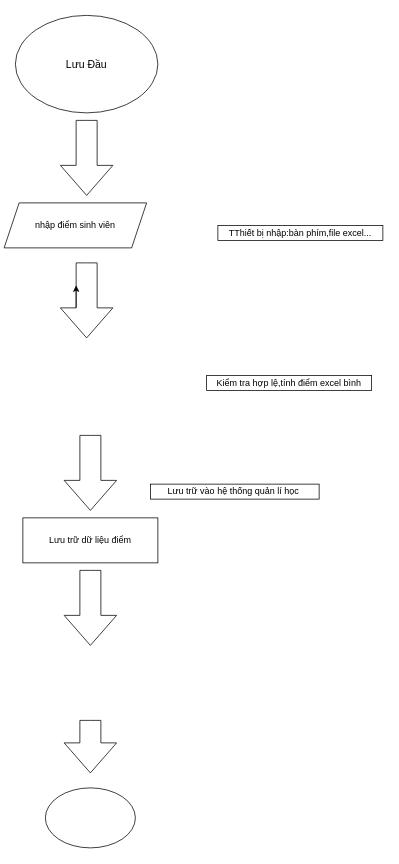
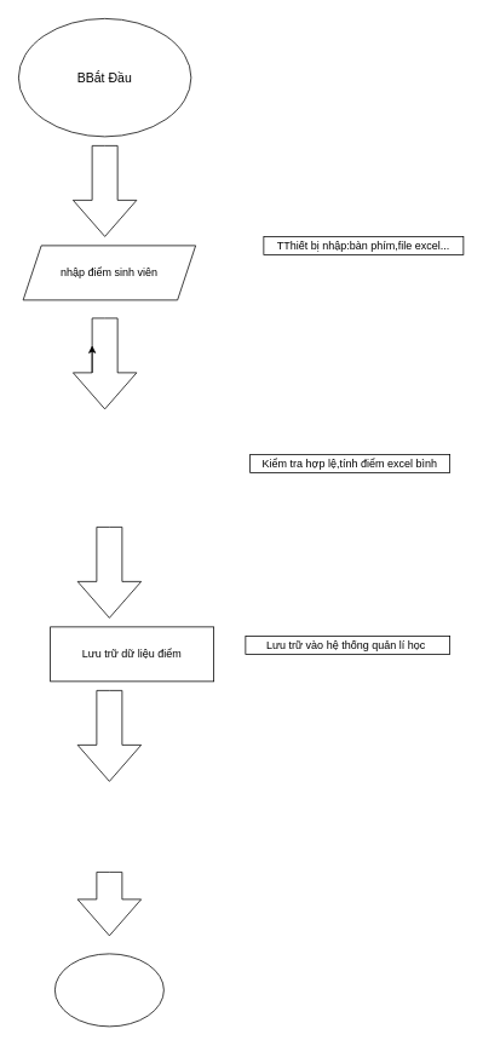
  <mxCell id="0" />
  <mxCell id="1" parent="0" />
- <mxCell id="2" value="&lt;font style=&quot;vertical-align: inherit;&quot; dir=&quot;auto&quot;&gt;&lt;font style=&quot;vertical-align: inherit;&quot; dir=&quot;auto&quot;&gt;Lưu Đầu&lt;/font&gt;&lt;/font&gt;" style="ellipse;whiteSpace=wrap;html=1;fontSize=14;" vertex="1" parent="1"><mxGeometry x="20" y="20" width="190" height="130" as="geometry" /></mxCell>
+ <mxCell id="2" value="&lt;font style=&quot;vertical-align: inherit;&quot; dir=&quot;auto&quot;&gt;&lt;font style=&quot;vertical-align: inherit;&quot; dir=&quot;auto&quot;&gt;BBắt Đầu&lt;/font&gt;&lt;/font&gt;" style="ellipse;whiteSpace=wrap;html=1;fontSize=14;" vertex="1" parent="1"><mxGeometry x="20" y="20" width="190" height="130" as="geometry" /></mxCell>
  <mxCell id="3" value="" style="html=1;shadow=0;dashed=0;align=center;verticalAlign=middle;shape=mxgraph.arrows2.arrow;dy=0.6;dx=40;direction=south;notch=0;" vertex="1" parent="1"><mxGeometry x="80" y="160" width="70" height="100" as="geometry" /></mxCell>
- <mxCell id="4" value="&lt;font style=&quot;vertical-align: inherit;&quot; dir=&quot;auto&quot;&gt;&lt;font style=&quot;vertical-align: inherit;&quot; dir=&quot;auto&quot;&gt;TThiết bị nhập:bàn phím,file excel...&lt;/font&gt;&lt;/font&gt;" style="rounded=0;whiteSpace=wrap;html=1;" vertex="1" parent="1"><mxGeometry x="290" y="300" width="220" height="20" as="geometry" /></mxCell>
+ <mxCell id="4" value="&lt;font style=&quot;vertical-align: inherit;&quot; dir=&quot;auto&quot;&gt;&lt;font style=&quot;vertical-align: inherit;&quot; dir=&quot;auto&quot;&gt;TThiết bị nhập:bàn phím,file excel...&lt;/font&gt;&lt;/font&gt;" style="rounded=0;whiteSpace=wrap;html=1;" vertex="1" parent="1"><mxGeometry x="290" y="260" width="220" height="20" as="geometry" /></mxCell>
  <mxCell id="5" style="edgeStyle=orthogonalEdgeStyle;rounded=0;orthogonalLoop=1;jettySize=auto;html=1;exitX=0;exitY=0;exitDx=60;exitDy=21;exitPerimeter=0;" edge="1" parent="1" source="6"><mxGeometry relative="1" as="geometry"><mxPoint x="120" y="430" as="targetPoint" /></mxGeometry></mxCell>
  <mxCell id="6" value="" style="html=1;shadow=0;dashed=0;align=center;verticalAlign=middle;shape=mxgraph.arrows2.arrow;dy=0.6;dx=40;direction=south;notch=0;" vertex="1" parent="1"><mxGeometry x="80" y="350" width="70" height="100" as="geometry" /></mxCell>
  <mxCell id="7" value="Kiểm tra hợp lệ,tính điểm excel bình" style="rounded=0;whiteSpace=wrap;html=1;" vertex="1" parent="1"><mxGeometry x="275" y="500" width="220" height="20" as="geometry" /></mxCell>
  <mxCell id="8" value="" style="html=1;shadow=0;dashed=0;align=center;verticalAlign=middle;shape=mxgraph.arrows2.arrow;dy=0.6;dx=40;direction=south;notch=0;" vertex="1" parent="1"><mxGeometry x="85" y="580" width="70" height="100" as="geometry" /></mxCell>
- <mxCell id="9" value="Lưu trữ dữ liệu điểm" style="rounded=0;whiteSpace=wrap;html=1;" vertex="1" parent="1"><mxGeometry x="30" y="690" width="180" height="60" as="geometry" /></mxCell>
- <mxCell id="10" value="Lưu trữ vào hệ thống quản lí học&amp;nbsp;" style="rounded=0;whiteSpace=wrap;html=1;" vertex="1" parent="1"><mxGeometry x="200" y="645" width="225" height="20" as="geometry" /></mxCell>
- <mxCell id="11" value="nhập điểm sinh viên" style="shape=parallelogram;perimeter=parallelogramPerimeter;whiteSpace=wrap;html=1;fixedSize=1;" vertex="1" parent="1"><mxGeometry x="5" y="270" width="190" height="60" as="geometry" /></mxCell>
+ <mxCell id="9" value="Lưu trữ dữ liệu điểm" style="rounded=0;whiteSpace=wrap;html=1;" vertex="1" parent="1"><mxGeometry x="55" y="690" width="180" height="60" as="geometry" /></mxCell>
+ <mxCell id="10" value="Lưu trữ vào hệ thống quản lí học&amp;nbsp;" style="rounded=0;whiteSpace=wrap;html=1;" vertex="1" parent="1"><mxGeometry x="270" y="700" width="225" height="20" as="geometry" /></mxCell>
+ <mxCell id="11" value="nhập điểm sinh viên" style="shape=parallelogram;perimeter=parallelogramPerimeter;whiteSpace=wrap;html=1;fixedSize=1;" vertex="1" parent="1"><mxGeometry x="25" y="270" width="190" height="60" as="geometry" /></mxCell>
  <mxCell id="12" style="edgeStyle=orthogonalEdgeStyle;rounded=0;orthogonalLoop=1;jettySize=auto;html=1;exitX=0;exitY=0;exitDx=60;exitDy=49;exitPerimeter=0;entryX=0;entryY=0;entryDx=30;entryDy=49;entryPerimeter=0;" edge="1" parent="1" source="6" target="6"><mxGeometry relative="1" as="geometry" /></mxCell>
  <mxCell id="13" value="" style="html=1;shadow=0;dashed=0;align=center;verticalAlign=middle;shape=mxgraph.arrows2.arrow;dy=0.6;dx=40;direction=south;notch=0;" vertex="1" parent="1"><mxGeometry x="85" y="760" width="70" height="100" as="geometry" /></mxCell>
  <mxCell id="14" style="edgeStyle=orthogonalEdgeStyle;rounded=0;orthogonalLoop=1;jettySize=auto;html=1;exitX=1;exitY=0.5;exitDx=0;exitDy=0;exitPerimeter=0;" edge="1" parent="1" source="3" target="3"><mxGeometry relative="1" as="geometry" /></mxCell>
  <mxCell id="15" value="" style="html=1;shadow=0;dashed=0;align=center;verticalAlign=middle;shape=mxgraph.arrows2.arrow;dy=0.6;dx=40;direction=south;notch=0;" vertex="1" parent="1"><mxGeometry x="85" y="960" width="70" height="70" as="geometry" /></mxCell>
  <mxCell id="16" value="" style="ellipse;whiteSpace=wrap;html=1;" vertex="1" parent="1"><mxGeometry x="60" y="1050" width="120" height="80" as="geometry" /></mxCell>
